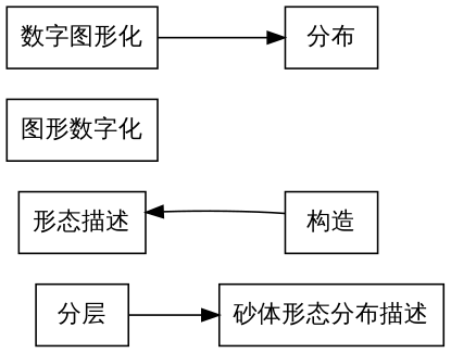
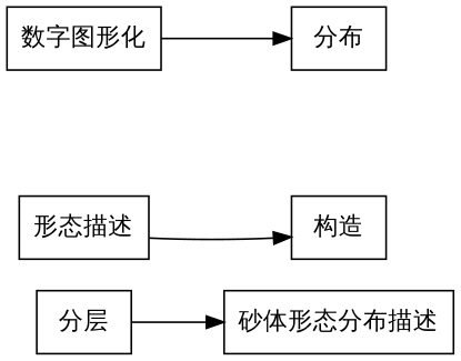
  digraph {
    fontname="Comic Neue"
    rankdir=LR
    node [fontname="Comic Neue" shape=box]
    edge [fontname="Comic Neue"]
    "分层"
    "砂体形态分布描述"
    "形态描述"
    "构造"
-   "图形数字化"
    "数字图形化"
    "分布"
    "分层" -> "砂体形态分布描述"
-   "构造" -> "形态描述"
+   "形态描述" -> "构造"
    "数字图形化" -> "分布"
  }
